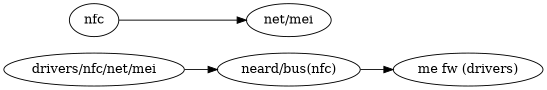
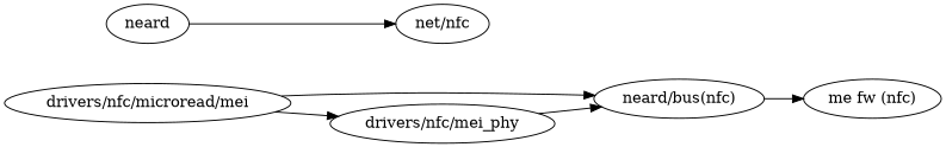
  digraph {
    rankdir=LR
    n1 [label="neard/bus(nfc)"]
-   n2 [label="me fw (drivers)"]
-   "drivers/nfc/microread/mei" [label="drivers/nfc/net/mei"]
-   neard [label=nfc]
-   "net/nfc" [label="net/mei"]
+   n2 [label="me fw (nfc)"]
+   "drivers/nfc/mei_phy"
+   "drivers/nfc/microread/mei"
+   neard
+   "net/nfc"
    n1 -> n2
+   "drivers/nfc/mei_phy" -> n1
    "drivers/nfc/microread/mei" -> n1
+   "drivers/nfc/microread/mei" -> "drivers/nfc/mei_phy"
    neard -> "net/nfc"
  }
